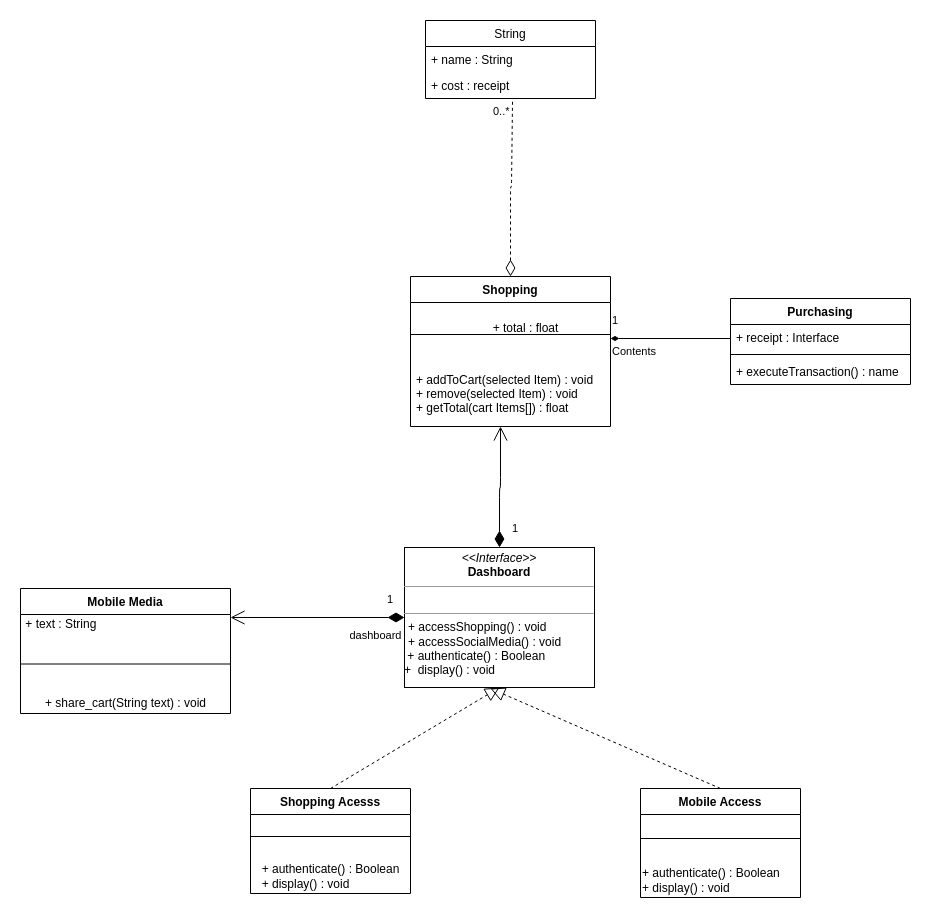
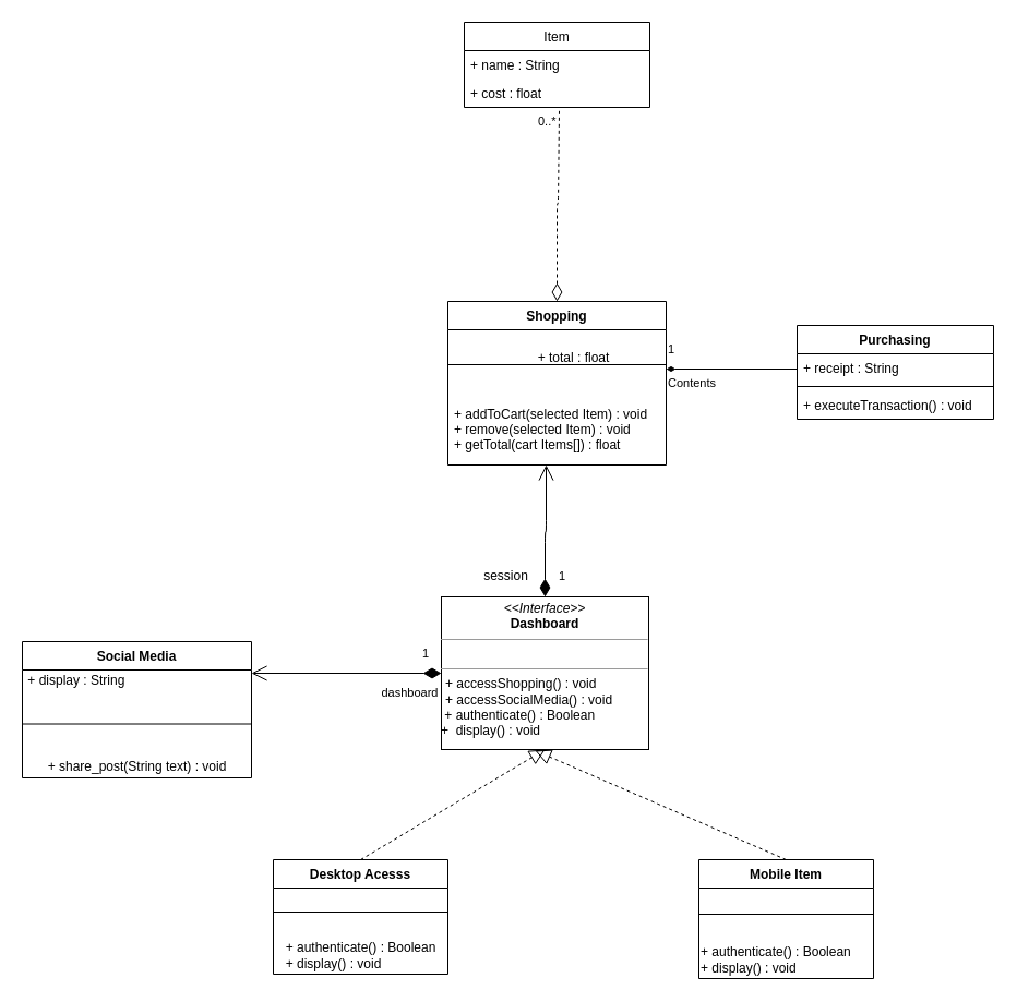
  <mxCell id="0" />
  <mxCell id="1" parent="0" />
  <mxCell id="2" value="Shopping" style="swimlane;fontStyle=1;align=center;verticalAlign=top;childLayout=stackLayout;horizontal=1;startSize=26;horizontalStack=0;resizeParent=1;resizeParentMax=0;resizeLast=0;collapsible=1;marginBottom=0;" parent="1" vertex="1"><mxGeometry x="410" y="276" width="200" height="150" as="geometry" /></mxCell>
  <mxCell id="3" value="" style="line;strokeWidth=1;fillColor=none;align=left;verticalAlign=middle;spacingTop=-1;spacingLeft=3;spacingRight=3;rotatable=0;labelPosition=right;points=[];portConstraint=eastwest;" parent="2" vertex="1"><mxGeometry y="26" width="200" height="64" as="geometry" /></mxCell>
  <mxCell id="4" value="+ addToCart(selected Item) : void&#10;+ remove(selected Item) : void&#10;+ getTotal(cart Items[]) : float" style="text;strokeColor=none;fillColor=none;align=left;verticalAlign=top;spacingLeft=4;spacingRight=4;overflow=hidden;rotatable=0;points=[[0,0.5],[1,0.5]];portConstraint=eastwest;" parent="2" vertex="1"><mxGeometry y="90" width="200" height="60" as="geometry" /></mxCell>
  <mxCell id="5" value="Purchasing" style="swimlane;fontStyle=1;align=center;verticalAlign=top;childLayout=stackLayout;horizontal=1;startSize=26;horizontalStack=0;resizeParent=1;resizeParentMax=0;resizeLast=0;collapsible=1;marginBottom=0;" vertex="1" parent="1"><mxGeometry x="730" y="298" width="180" height="86" as="geometry" /></mxCell>
- <mxCell id="6" value="+ receipt : Interface" style="text;strokeColor=none;fillColor=none;align=left;verticalAlign=top;spacingLeft=4;spacingRight=4;overflow=hidden;rotatable=0;points=[[0,0.5],[1,0.5]];portConstraint=eastwest;" vertex="1" parent="5"><mxGeometry y="26" width="180" height="26" as="geometry" /></mxCell>
+ <mxCell id="6" value="+ receipt : String" style="text;strokeColor=none;fillColor=none;align=left;verticalAlign=top;spacingLeft=4;spacingRight=4;overflow=hidden;rotatable=0;points=[[0,0.5],[1,0.5]];portConstraint=eastwest;" vertex="1" parent="5"><mxGeometry y="26" width="180" height="26" as="geometry" /></mxCell>
  <mxCell id="7" value="" style="line;strokeWidth=1;fillColor=none;align=left;verticalAlign=middle;spacingTop=-1;spacingLeft=3;spacingRight=3;rotatable=0;labelPosition=right;points=[];portConstraint=eastwest;" vertex="1" parent="5"><mxGeometry y="52" width="180" height="8" as="geometry" /></mxCell>
- <mxCell id="8" value="+ executeTransaction() : name" style="text;strokeColor=none;fillColor=none;align=left;verticalAlign=top;spacingLeft=4;spacingRight=4;overflow=hidden;rotatable=0;points=[[0,0.5],[1,0.5]];portConstraint=eastwest;" vertex="1" parent="5"><mxGeometry y="60" width="180" height="26" as="geometry" /></mxCell>
- <mxCell id="9" value="String" style="swimlane;fontStyle=0;childLayout=stackLayout;horizontal=1;startSize=26;fillColor=none;horizontalStack=0;resizeParent=1;resizeParentMax=0;resizeLast=0;collapsible=1;marginBottom=0;" vertex="1" parent="1"><mxGeometry x="425" y="20" width="170" height="78" as="geometry" /></mxCell>
+ <mxCell id="8" value="+ executeTransaction() : void" style="text;strokeColor=none;fillColor=none;align=left;verticalAlign=top;spacingLeft=4;spacingRight=4;overflow=hidden;rotatable=0;points=[[0,0.5],[1,0.5]];portConstraint=eastwest;" vertex="1" parent="5"><mxGeometry y="60" width="180" height="26" as="geometry" /></mxCell>
+ <mxCell id="9" value="Item" style="swimlane;fontStyle=0;childLayout=stackLayout;horizontal=1;startSize=26;fillColor=none;horizontalStack=0;resizeParent=1;resizeParentMax=0;resizeLast=0;collapsible=1;marginBottom=0;" vertex="1" parent="1"><mxGeometry x="425" y="20" width="170" height="78" as="geometry" /></mxCell>
  <mxCell id="10" value="+ name : String" style="text;strokeColor=none;fillColor=none;align=left;verticalAlign=top;spacingLeft=4;spacingRight=4;overflow=hidden;rotatable=0;points=[[0,0.5],[1,0.5]];portConstraint=eastwest;" vertex="1" parent="9"><mxGeometry y="26" width="170" height="26" as="geometry" /></mxCell>
- <mxCell id="11" value="+ cost : receipt" style="text;strokeColor=none;fillColor=none;align=left;verticalAlign=top;spacingLeft=4;spacingRight=4;overflow=hidden;rotatable=0;points=[[0,0.5],[1,0.5]];portConstraint=eastwest;" vertex="1" parent="9"><mxGeometry y="52" width="170" height="26" as="geometry" /></mxCell>
+ <mxCell id="11" value="+ cost : float" style="text;strokeColor=none;fillColor=none;align=left;verticalAlign=top;spacingLeft=4;spacingRight=4;overflow=hidden;rotatable=0;points=[[0,0.5],[1,0.5]];portConstraint=eastwest;" vertex="1" parent="9"><mxGeometry y="52" width="170" height="26" as="geometry" /></mxCell>
  <mxCell id="12" value="+ total : float" style="text;html=1;align=center;verticalAlign=middle;resizable=0;points=[];autosize=1;" vertex="1" parent="1"><mxGeometry x="485" y="318" width="80" height="20" as="geometry" /></mxCell>
  <mxCell id="13" value="Contents" style="endArrow=none;endFill=0;html=1;edgeStyle=orthogonalEdgeStyle;align=left;verticalAlign=top;startArrow=diamondThin;startFill=1;" edge="1" parent="1"><mxGeometry x="-1" relative="1" as="geometry"><mxPoint x="610" y="338" as="sourcePoint" /><mxPoint x="730" y="338" as="targetPoint" /></mxGeometry></mxCell>
  <mxCell id="14" value="1" style="edgeLabel;resizable=0;html=1;align=left;verticalAlign=bottom;" connectable="0" vertex="1" parent="13"><mxGeometry x="-1" relative="1" as="geometry"><mxPoint y="-10" as="offset" /></mxGeometry></mxCell>
- <mxCell id="15" value="Mobile Access" style="swimlane;fontStyle=1;align=center;verticalAlign=top;childLayout=stackLayout;horizontal=1;startSize=26;horizontalStack=0;resizeParent=1;resizeParentMax=0;resizeLast=0;collapsible=1;marginBottom=0;" vertex="1" parent="1"><mxGeometry x="640" y="788" width="160" height="109" as="geometry" /></mxCell>
+ <mxCell id="15" value="Mobile Item" style="swimlane;fontStyle=1;align=center;verticalAlign=top;childLayout=stackLayout;horizontal=1;startSize=26;horizontalStack=0;resizeParent=1;resizeParentMax=0;resizeLast=0;collapsible=1;marginBottom=0;" vertex="1" parent="1"><mxGeometry x="640" y="788" width="160" height="109" as="geometry" /></mxCell>
  <mxCell id="16" value="" style="line;strokeWidth=1;fillColor=none;align=left;verticalAlign=middle;spacingTop=-1;spacingLeft=3;spacingRight=3;rotatable=0;labelPosition=right;points=[];portConstraint=eastwest;" vertex="1" parent="15"><mxGeometry y="26" width="160" height="48" as="geometry" /></mxCell>
  <mxCell id="17" value="+ authenticate() : Boolean&lt;br&gt;+ display() : void" style="text;html=1;align=left;verticalAlign=middle;resizable=0;points=[];autosize=1;" vertex="1" parent="15"><mxGeometry y="74" width="160" height="35" as="geometry" /></mxCell>
- <mxCell id="18" value="Mobile Media" style="swimlane;fontStyle=1;align=center;verticalAlign=top;childLayout=stackLayout;horizontal=1;startSize=26;horizontalStack=0;resizeParent=1;resizeParentMax=0;resizeLast=0;collapsible=1;marginBottom=0;" vertex="1" parent="1"><mxGeometry x="20" y="588" width="210" height="125" as="geometry" /></mxCell>
- <mxCell id="19" value="&amp;nbsp;+ text : String&amp;nbsp;" style="text;html=1;align=left;verticalAlign=middle;resizable=0;points=[];autosize=1;" vertex="1" parent="18"><mxGeometry y="26" width="210" height="20" as="geometry" /></mxCell>
+ <mxCell id="18" value="Social Media" style="swimlane;fontStyle=1;align=center;verticalAlign=top;childLayout=stackLayout;horizontal=1;startSize=26;horizontalStack=0;resizeParent=1;resizeParentMax=0;resizeLast=0;collapsible=1;marginBottom=0;" vertex="1" parent="1"><mxGeometry x="20" y="588" width="210" height="125" as="geometry" /></mxCell>
+ <mxCell id="19" value="&amp;nbsp;+ display : String&amp;nbsp;" style="text;html=1;align=left;verticalAlign=middle;resizable=0;points=[];autosize=1;" vertex="1" parent="18"><mxGeometry y="26" width="210" height="20" as="geometry" /></mxCell>
  <mxCell id="20" value="" style="line;strokeWidth=1;fillColor=none;align=left;verticalAlign=middle;spacingTop=-1;spacingLeft=3;spacingRight=3;rotatable=0;labelPosition=right;points=[];portConstraint=eastwest;" vertex="1" parent="18"><mxGeometry y="46" width="210" height="59" as="geometry" /></mxCell>
- <mxCell id="21" value="&lt;span style=&quot;text-align: left&quot;&gt;+ share_cart(String text) : void&lt;/span&gt;" style="text;html=1;align=center;verticalAlign=middle;resizable=0;points=[];autosize=1;" vertex="1" parent="18"><mxGeometry y="105" width="210" height="20" as="geometry" /></mxCell>
+ <mxCell id="21" value="&lt;span style=&quot;text-align: left&quot;&gt;+ share_post(String text) : void&lt;/span&gt;" style="text;html=1;align=center;verticalAlign=middle;resizable=0;points=[];autosize=1;" vertex="1" parent="18"><mxGeometry y="105" width="210" height="20" as="geometry" /></mxCell>
  <mxCell id="22" value="&lt;p style=&quot;margin: 0px ; margin-top: 4px ; text-align: center&quot;&gt;&lt;i&gt;&amp;lt;&amp;lt;Interface&amp;gt;&amp;gt;&lt;/i&gt;&lt;br&gt;&lt;b&gt;Dashboard&lt;/b&gt;&lt;/p&gt;&lt;hr size=&quot;1&quot;&gt;&lt;p style=&quot;margin: 0px ; margin-left: 4px&quot;&gt;&lt;br&gt;&lt;/p&gt;&lt;hr size=&quot;1&quot;&gt;&lt;p style=&quot;margin: 0px ; margin-left: 4px&quot;&gt;+ accessShopping() : void&lt;/p&gt;&lt;p style=&quot;margin: 0px ; margin-left: 4px&quot;&gt;+ accessSocialMedia() : void&lt;/p&gt;&lt;span style=&quot;text-align: center&quot;&gt;&amp;nbsp;+ authenticate() : Boolean&lt;br&gt;+&amp;nbsp; display() : void&lt;br&gt;&lt;/span&gt;" style="verticalAlign=top;align=left;overflow=fill;fontSize=12;fontFamily=Helvetica;html=1;" vertex="1" parent="1"><mxGeometry x="404" y="547" width="190" height="140" as="geometry" /></mxCell>
  <mxCell id="23" value="0..*" style="endArrow=none;html=1;endSize=12;startArrow=diamondThin;startSize=14;startFill=0;edgeStyle=orthogonalEdgeStyle;align=left;verticalAlign=bottom;exitX=0.5;exitY=0;exitDx=0;exitDy=0;entryX=0.512;entryY=1;entryDx=0;entryDy=0;entryPerimeter=0;endFill=0;dashed=1;" edge="1" parent="1" source="2" target="11"><mxGeometry x="0.757" y="21" relative="1" as="geometry"><mxPoint x="470" y="188" as="sourcePoint" /><mxPoint x="510" y="108" as="targetPoint" /><Array as="points"><mxPoint x="510" y="186" /><mxPoint x="511" y="186" /></Array><mxPoint as="offset" /></mxGeometry></mxCell>
- <mxCell id="24" value="Shopping Acesss" style="swimlane;fontStyle=1;align=center;verticalAlign=top;childLayout=stackLayout;horizontal=1;startSize=26;horizontalStack=0;resizeParent=1;resizeParentMax=0;resizeLast=0;collapsible=1;marginBottom=0;" vertex="1" parent="1"><mxGeometry x="250" y="788" width="160" height="105" as="geometry" /></mxCell>
+ <mxCell id="24" value="Desktop Acesss" style="swimlane;fontStyle=1;align=center;verticalAlign=top;childLayout=stackLayout;horizontal=1;startSize=26;horizontalStack=0;resizeParent=1;resizeParentMax=0;resizeLast=0;collapsible=1;marginBottom=0;" vertex="1" parent="1"><mxGeometry x="250" y="788" width="160" height="105" as="geometry" /></mxCell>
  <mxCell id="25" value="" style="line;strokeWidth=1;fillColor=none;align=left;verticalAlign=middle;spacingTop=-1;spacingLeft=3;spacingRight=3;rotatable=0;labelPosition=right;points=[];portConstraint=eastwest;" vertex="1" parent="24"><mxGeometry y="26" width="160" height="44" as="geometry" /></mxCell>
  <mxCell id="26" value="+ authenticate() : Boolean&lt;br&gt;&lt;div style=&quot;text-align: left&quot;&gt;+ display() : void&lt;/div&gt;" style="text;html=1;align=center;verticalAlign=middle;resizable=0;points=[];autosize=1;" vertex="1" parent="24"><mxGeometry y="70" width="160" height="35" as="geometry" /></mxCell>
  <mxCell id="27" value="" style="endArrow=block;dashed=1;endFill=0;endSize=12;html=1;exitX=0.5;exitY=0;exitDx=0;exitDy=0;entryX=0.5;entryY=1;entryDx=0;entryDy=0;" edge="1" parent="1" source="24" target="22"><mxGeometry width="160" relative="1" as="geometry"><mxPoint x="320" y="738" as="sourcePoint" /><mxPoint x="480" y="738" as="targetPoint" /></mxGeometry></mxCell>
  <mxCell id="28" value="" style="endArrow=block;dashed=1;endFill=0;endSize=12;html=1;exitX=0.5;exitY=0;exitDx=0;exitDy=0;" edge="1" parent="1" source="15"><mxGeometry width="160" relative="1" as="geometry"><mxPoint x="560" y="738" as="sourcePoint" /><mxPoint x="490" y="688" as="targetPoint" /></mxGeometry></mxCell>
  <mxCell id="29" value="1" style="endArrow=open;html=1;endSize=12;startArrow=diamondThin;startSize=14;startFill=1;edgeStyle=orthogonalEdgeStyle;align=left;verticalAlign=bottom;exitX=0.5;exitY=0;exitDx=0;exitDy=0;entryX=0.45;entryY=1;entryDx=0;entryDy=0;entryPerimeter=0;" edge="1" parent="1" source="22" target="4"><mxGeometry x="-0.837" y="-11" relative="1" as="geometry"><mxPoint x="670" y="578" as="sourcePoint" /><mxPoint x="499" y="438" as="targetPoint" /><Array as="points"><mxPoint x="499" y="487" /><mxPoint x="500" y="487" /></Array><mxPoint as="offset" /></mxGeometry></mxCell>
  <mxCell id="30" value="1" style="endArrow=open;html=1;endSize=12;startArrow=diamondThin;startSize=14;startFill=1;edgeStyle=orthogonalEdgeStyle;align=left;verticalAlign=bottom;exitX=0;exitY=0.5;exitDx=0;exitDy=0;entryX=1;entryY=0.5;entryDx=0;entryDy=0;" edge="1" parent="1" source="22"><mxGeometry x="-0.782" y="-9" relative="1" as="geometry"><mxPoint x="740" y="618" as="sourcePoint" /><mxPoint x="230" y="617" as="targetPoint" /><mxPoint as="offset" /></mxGeometry></mxCell>
  <mxCell id="31" value="dashboard" style="edgeLabel;html=1;align=center;verticalAlign=middle;resizable=0;points=[];" vertex="1" connectable="0" parent="30"><mxGeometry x="-0.838" relative="1" as="geometry"><mxPoint x="-15.21" y="17" as="offset" /></mxGeometry></mxCell>
+ <mxCell id="32" value="session" style="text;html=1;align=center;verticalAlign=middle;resizable=0;points=[];autosize=1;" vertex="1" parent="1"><mxGeometry x="435" y="518" width="55" height="20" as="geometry" /></mxCell>
